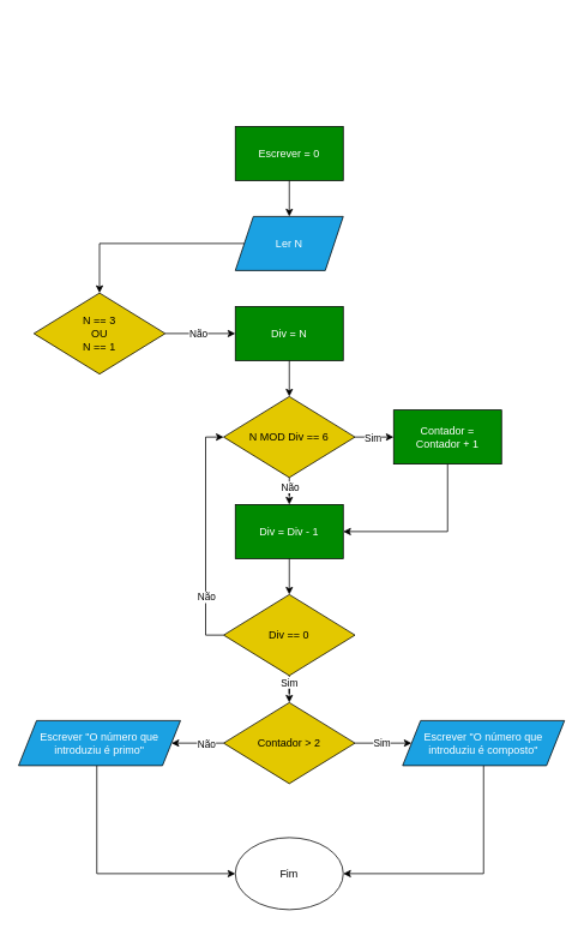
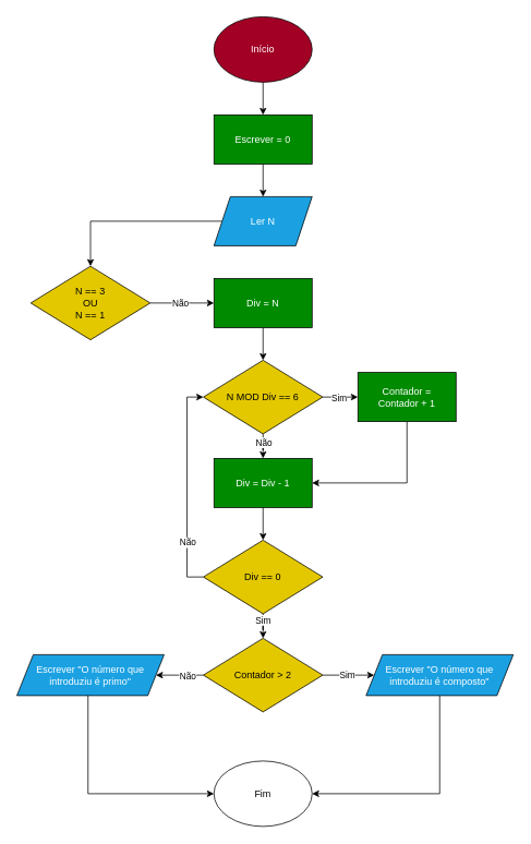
  <mxCell id="0" />
  <mxCell id="1" parent="0" />
+ <mxCell id="2" value="" style="edgeStyle=orthogonalEdgeStyle;rounded=0;orthogonalLoop=1;jettySize=auto;html=1;" edge="1" parent="1" source="3" target="7"><mxGeometry relative="1" as="geometry" /></mxCell>
+ <mxCell id="3" value="Início" style="ellipse;whiteSpace=wrap;html=1;fillColor=light-dark(#A20025,#A40000);strokeColor=default;fontColor=#ffffff;" parent="1" vertex="1"><mxGeometry x="261" y="20" width="120" height="80" as="geometry" /></mxCell>
  <mxCell id="4" style="edgeStyle=orthogonalEdgeStyle;rounded=0;orthogonalLoop=1;jettySize=auto;html=1;entryX=0.5;entryY=0;entryDx=0;entryDy=0;" edge="1" parent="1" source="5" target="10"><mxGeometry relative="1" as="geometry" /></mxCell>
  <mxCell id="5" value="Ler N" style="shape=parallelogram;perimeter=parallelogramPerimeter;whiteSpace=wrap;html=1;fixedSize=1;fillColor=#1ba1e2;strokeColor=default;fontColor=#ffffff;" parent="1" vertex="1"><mxGeometry x="261" y="240" width="120" height="60" as="geometry" /></mxCell>
  <mxCell id="6" value="" style="edgeStyle=orthogonalEdgeStyle;rounded=0;orthogonalLoop=1;jettySize=auto;html=1;" edge="1" parent="1" source="7" target="5"><mxGeometry relative="1" as="geometry" /></mxCell>
  <mxCell id="7" value="Escrever = 0" style="rounded=0;whiteSpace=wrap;html=1;fillColor=#008a00;fontColor=#ffffff;strokeColor=default;" parent="1" vertex="1"><mxGeometry x="261" y="140" width="120" height="60" as="geometry" /></mxCell>
  <mxCell id="8" value="" style="edgeStyle=orthogonalEdgeStyle;rounded=0;orthogonalLoop=1;jettySize=auto;html=1;" edge="1" parent="1" source="10" target="12"><mxGeometry relative="1" as="geometry" /></mxCell>
  <mxCell id="9" value="Não" style="edgeLabel;html=1;align=center;verticalAlign=middle;resizable=0;points=[];" vertex="1" connectable="0" parent="8"><mxGeometry x="-0.083" relative="1" as="geometry"><mxPoint as="offset" /></mxGeometry></mxCell>
  <mxCell id="10" value="N == 3&lt;div&gt;OU&lt;/div&gt;&lt;div&gt;N == 1&lt;/div&gt;" style="rhombus;whiteSpace=wrap;html=1;fillColor=#e3c800;fontColor=#000000;strokeColor=default;" parent="1" vertex="1"><mxGeometry x="37" y="325" width="146" height="90" as="geometry" /></mxCell>
  <mxCell id="11" value="" style="edgeStyle=orthogonalEdgeStyle;rounded=0;orthogonalLoop=1;jettySize=auto;html=1;" edge="1" parent="1" source="12" target="17"><mxGeometry relative="1" as="geometry" /></mxCell>
  <mxCell id="12" value="Div = N" style="rounded=0;whiteSpace=wrap;html=1;strokeColor=default;fillColor=#008a00;fontColor=#ffffff;" parent="1" vertex="1"><mxGeometry x="261" y="340" width="120" height="60" as="geometry" /></mxCell>
  <mxCell id="13" value="" style="edgeStyle=orthogonalEdgeStyle;rounded=0;orthogonalLoop=1;jettySize=auto;html=1;" edge="1" parent="1" source="17" target="26"><mxGeometry relative="1" as="geometry" /></mxCell>
  <mxCell id="14" value="Não" style="edgeLabel;html=1;align=center;verticalAlign=middle;resizable=0;points=[];" vertex="1" connectable="0" parent="13"><mxGeometry x="0.2" relative="1" as="geometry"><mxPoint as="offset" /></mxGeometry></mxCell>
  <mxCell id="15" value="" style="edgeStyle=orthogonalEdgeStyle;rounded=0;orthogonalLoop=1;jettySize=auto;html=1;" edge="1" parent="1" source="17" target="19"><mxGeometry relative="1" as="geometry" /></mxCell>
  <mxCell id="16" value="Sim" style="edgeLabel;html=1;align=center;verticalAlign=middle;resizable=0;points=[];" vertex="1" connectable="0" parent="15"><mxGeometry x="-0.116" relative="1" as="geometry"><mxPoint as="offset" /></mxGeometry></mxCell>
  <mxCell id="17" value="N MOD Div == 6" style="rhombus;whiteSpace=wrap;html=1;fillColor=#e3c800;fontColor=#000000;strokeColor=default;" vertex="1" parent="1"><mxGeometry x="248" y="440" width="146" height="90" as="geometry" /></mxCell>
  <mxCell id="18" style="edgeStyle=orthogonalEdgeStyle;rounded=0;orthogonalLoop=1;jettySize=auto;html=1;entryX=1;entryY=0.5;entryDx=0;entryDy=0;" edge="1" parent="1" source="19" target="26"><mxGeometry relative="1" as="geometry"><Array as="points"><mxPoint x="497" y="590" /></Array></mxGeometry></mxCell>
  <mxCell id="19" value="Contador =&lt;div&gt;Contador + 1&lt;/div&gt;" style="rounded=0;whiteSpace=wrap;html=1;fillColor=#008a00;fontColor=#ffffff;strokeColor=default;" vertex="1" parent="1"><mxGeometry x="437" y="455" width="120" height="60" as="geometry" /></mxCell>
  <mxCell id="20" value="" style="edgeStyle=orthogonalEdgeStyle;rounded=0;orthogonalLoop=1;jettySize=auto;html=1;" edge="1" parent="1" source="24" target="31"><mxGeometry relative="1" as="geometry" /></mxCell>
  <mxCell id="21" value="Sim" style="edgeLabel;html=1;align=center;verticalAlign=middle;resizable=0;points=[];" vertex="1" connectable="0" parent="20"><mxGeometry x="-0.72" y="-1" relative="1" as="geometry"><mxPoint as="offset" /></mxGeometry></mxCell>
  <mxCell id="22" style="edgeStyle=orthogonalEdgeStyle;rounded=0;orthogonalLoop=1;jettySize=auto;html=1;entryX=0;entryY=0.5;entryDx=0;entryDy=0;" edge="1" parent="1" source="24" target="17"><mxGeometry relative="1" as="geometry"><Array as="points"><mxPoint x="228" y="705" /><mxPoint x="228" y="485" /></Array></mxGeometry></mxCell>
  <mxCell id="23" value="Não" style="edgeLabel;html=1;align=center;verticalAlign=middle;resizable=0;points=[];" vertex="1" connectable="0" parent="22"><mxGeometry x="-0.515" relative="1" as="geometry"><mxPoint as="offset" /></mxGeometry></mxCell>
  <mxCell id="24" value="Div == 0" style="rhombus;whiteSpace=wrap;html=1;fillColor=#e3c800;fontColor=#000000;strokeColor=default;" vertex="1" parent="1"><mxGeometry x="248" y="660" width="146" height="90" as="geometry" /></mxCell>
  <mxCell id="25" value="" style="edgeStyle=orthogonalEdgeStyle;rounded=0;orthogonalLoop=1;jettySize=auto;html=1;" edge="1" parent="1" source="26" target="24"><mxGeometry relative="1" as="geometry" /></mxCell>
  <mxCell id="26" value="Div = Div - 1" style="rounded=0;whiteSpace=wrap;html=1;fillColor=#008a00;fontColor=#ffffff;strokeColor=default;" vertex="1" parent="1"><mxGeometry x="261" y="560" width="120" height="60" as="geometry" /></mxCell>
  <mxCell id="27" value="" style="edgeStyle=orthogonalEdgeStyle;rounded=0;orthogonalLoop=1;jettySize=auto;html=1;" edge="1" parent="1" source="31" target="33"><mxGeometry relative="1" as="geometry" /></mxCell>
  <mxCell id="28" value="Não" style="edgeLabel;html=1;align=center;verticalAlign=middle;resizable=0;points=[];" vertex="1" connectable="0" parent="27"><mxGeometry x="-0.31" relative="1" as="geometry"><mxPoint as="offset" /></mxGeometry></mxCell>
  <mxCell id="29" value="" style="edgeStyle=orthogonalEdgeStyle;rounded=0;orthogonalLoop=1;jettySize=auto;html=1;" edge="1" parent="1" source="31" target="35"><mxGeometry relative="1" as="geometry" /></mxCell>
  <mxCell id="30" value="Sim" style="edgeLabel;html=1;align=center;verticalAlign=middle;resizable=0;points=[];" vertex="1" connectable="0" parent="29"><mxGeometry x="-0.079" y="1" relative="1" as="geometry"><mxPoint as="offset" /></mxGeometry></mxCell>
  <mxCell id="31" value="Contador &amp;gt; 2" style="rhombus;whiteSpace=wrap;html=1;fillColor=#e3c800;fontColor=#000000;strokeColor=default;" vertex="1" parent="1"><mxGeometry x="248" y="780" width="146" height="90" as="geometry" /></mxCell>
  <mxCell id="32" style="edgeStyle=orthogonalEdgeStyle;rounded=0;orthogonalLoop=1;jettySize=auto;html=1;entryX=0;entryY=0.5;entryDx=0;entryDy=0;" edge="1" parent="1" source="33" target="36"><mxGeometry relative="1" as="geometry"><Array as="points"><mxPoint x="107" y="970" /></Array></mxGeometry></mxCell>
  <mxCell id="33" value="Escrever &quot;O número que introduziu é primo&quot;" style="shape=parallelogram;perimeter=parallelogramPerimeter;whiteSpace=wrap;html=1;fixedSize=1;fillColor=#1ba1e2;fontColor=#ffffff;strokeColor=default;" vertex="1" parent="1"><mxGeometry x="20" y="800" width="180" height="50" as="geometry" /></mxCell>
  <mxCell id="34" style="edgeStyle=orthogonalEdgeStyle;rounded=0;orthogonalLoop=1;jettySize=auto;html=1;entryX=1;entryY=0.5;entryDx=0;entryDy=0;" edge="1" parent="1" source="35" target="36"><mxGeometry relative="1" as="geometry"><Array as="points"><mxPoint x="537" y="970" /></Array></mxGeometry></mxCell>
  <mxCell id="35" value="Escrever &quot;O número que introduziu é composto&quot;" style="shape=parallelogram;perimeter=parallelogramPerimeter;whiteSpace=wrap;html=1;fixedSize=1;fillColor=#1ba1e2;fontColor=#ffffff;strokeColor=default;" vertex="1" parent="1"><mxGeometry x="447" y="800" width="180" height="50" as="geometry" /></mxCell>
  <mxCell id="36" value="Fim" style="ellipse;whiteSpace=wrap;html=1;fillColor=light-dark(#FFFFFF,#009317);" vertex="1" parent="1"><mxGeometry x="261" y="930" width="120" height="80" as="geometry" /></mxCell>
